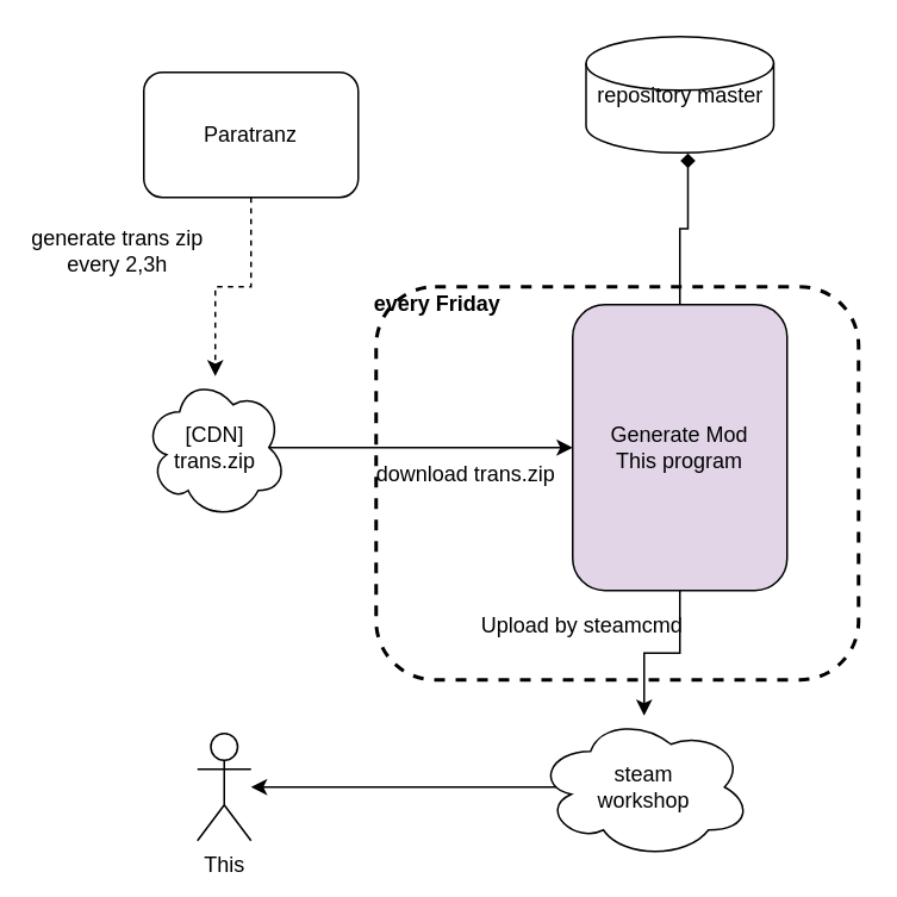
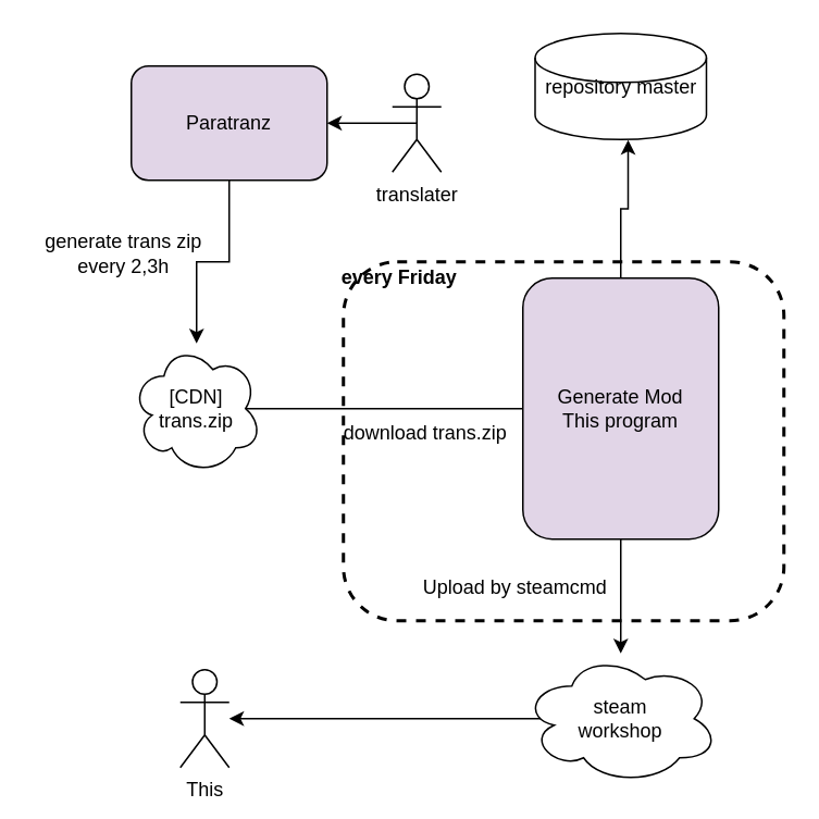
  <mxCell id="0" />
  <mxCell id="1" parent="0" />
- <mxCell id="2" style="edgeStyle=orthogonalEdgeStyle;rounded=0;orthogonalLoop=1;jettySize=auto;html=1;dashed=1;" parent="1" source="3" target="5" edge="1"><mxGeometry relative="1" as="geometry" /></mxCell>
- <mxCell id="3" value="Paratranz" style="rounded=1;whiteSpace=wrap;html=1;" parent="1" vertex="1"><mxGeometry x="80" y="40" width="120" height="70" as="geometry" /></mxCell>
- <mxCell id="4" style="edgeStyle=orthogonalEdgeStyle;rounded=0;orthogonalLoop=1;jettySize=auto;html=1;exitX=0.875;exitY=0.5;exitDx=0;exitDy=0;exitPerimeter=0;entryX=0;entryY=0.5;entryDx=0;entryDy=0;" parent="1" source="5" target="8" edge="1"><mxGeometry relative="1" as="geometry" /></mxCell>
+ <mxCell id="2" style="edgeStyle=orthogonalEdgeStyle;rounded=0;orthogonalLoop=1;jettySize=auto;html=1;" parent="1" source="3" target="5" edge="1"><mxGeometry relative="1" as="geometry" /></mxCell>
+ <mxCell id="3" value="Paratranz" style="rounded=1;whiteSpace=wrap;html=1;fillColor=#e1d5e7;" parent="1" vertex="1"><mxGeometry x="80" y="40" width="120" height="70" as="geometry" /></mxCell>
+ <mxCell id="4" style="edgeStyle=orthogonalEdgeStyle;rounded=0;orthogonalLoop=1;jettySize=auto;html=1;exitX=0.875;exitY=0.5;exitDx=0;exitDy=0;exitPerimeter=0;entryX=0;entryY=0.5;entryDx=0;entryDy=0;endArrow=none;" parent="1" source="5" target="8" edge="1"><mxGeometry relative="1" as="geometry" /></mxCell>
  <mxCell id="5" value="[CDN]&lt;br&gt;trans.zip" style="ellipse;shape=cloud;whiteSpace=wrap;html=1;" parent="1" vertex="1"><mxGeometry x="80" y="210" width="80" height="80" as="geometry" /></mxCell>
  <mxCell id="6" style="edgeStyle=orthogonalEdgeStyle;rounded=0;orthogonalLoop=1;jettySize=auto;html=1;exitX=0.5;exitY=1;exitDx=0;exitDy=0;" parent="1" source="8" target="10" edge="1"><mxGeometry relative="1" as="geometry" /></mxCell>
- <mxCell id="7" style="edgeStyle=orthogonalEdgeStyle;rounded=0;orthogonalLoop=1;jettySize=auto;html=1;exitX=0.5;exitY=0;exitDx=0;exitDy=0;entryX=0.543;entryY=1.005;entryDx=0;entryDy=0;entryPerimeter=0;endArrow=diamond;" parent="1" source="8" target="19" edge="1"><mxGeometry relative="1" as="geometry" /></mxCell>
+ <mxCell id="7" style="edgeStyle=orthogonalEdgeStyle;rounded=0;orthogonalLoop=1;jettySize=auto;html=1;exitX=0.5;exitY=0;exitDx=0;exitDy=0;entryX=0.543;entryY=1.005;entryDx=0;entryDy=0;entryPerimeter=0;" parent="1" source="8" target="19" edge="1"><mxGeometry relative="1" as="geometry" /></mxCell>
  <mxCell id="8" value="Generate Mod&lt;br&gt;This program" style="rounded=1;whiteSpace=wrap;html=1;fillColor=#e1d5e7;" parent="1" vertex="1"><mxGeometry x="320" y="170" width="120" height="160" as="geometry" /></mxCell>
  <mxCell id="9" style="edgeStyle=orthogonalEdgeStyle;rounded=0;orthogonalLoop=1;jettySize=auto;html=1;exitX=0.875;exitY=0.5;exitDx=0;exitDy=0;exitPerimeter=0;" parent="1" source="10" target="14" edge="1"><mxGeometry relative="1" as="geometry" /></mxCell>
- <mxCell id="10" value="steam&lt;br&gt;workshop" style="ellipse;shape=cloud;whiteSpace=wrap;html=1;" parent="1" vertex="1"><mxGeometry x="300" y="400" width="120" height="80" as="geometry" /></mxCell>
- <mxCell id="11" value="generate trans zip&lt;br&gt;every 2,3h" style="text;html=1;align=center;verticalAlign=middle;resizable=0;points=[];autosize=1;" parent="1" vertex="1"><mxGeometry x="10" y="125" width="110" height="30" as="geometry" /></mxCell>
+ <mxCell id="10" value="steam&lt;br&gt;workshop" style="ellipse;shape=cloud;whiteSpace=wrap;html=1;" parent="1" vertex="1"><mxGeometry x="320" y="400" width="120" height="80" as="geometry" /></mxCell>
+ <mxCell id="11" value="generate trans zip&lt;br&gt;every 2,3h" style="text;html=1;align=center;verticalAlign=middle;resizable=0;points=[];autosize=1;" parent="1" vertex="1"><mxGeometry x="20" y="140" width="110" height="30" as="geometry" /></mxCell>
+ <mxCell id="12" style="edgeStyle=orthogonalEdgeStyle;rounded=0;orthogonalLoop=1;jettySize=auto;html=1;exitX=0.5;exitY=0.5;exitDx=0;exitDy=0;exitPerimeter=0;entryX=1;entryY=0.5;entryDx=0;entryDy=0;" parent="1" source="13" target="3" edge="1"><mxGeometry relative="1" as="geometry" /></mxCell>
+ <mxCell id="13" value="translater" style="shape=umlActor;verticalLabelPosition=bottom;verticalAlign=top;html=1;outlineConnect=0;" parent="1" vertex="1"><mxGeometry x="240" y="45" width="30" height="60" as="geometry" /></mxCell>
  <mxCell id="14" value="This" style="shape=umlActor;verticalLabelPosition=bottom;verticalAlign=top;html=1;outlineConnect=0;" parent="1" vertex="1"><mxGeometry x="110" y="410" width="30" height="60" as="geometry" /></mxCell>
  <mxCell id="15" value="every Friday" style="text;html=1;align=center;verticalAlign=middle;resizable=0;points=[];autosize=1;fontStyle=1" parent="1" vertex="1"><mxGeometry x="199" y="160" width="90" height="20" as="geometry" /></mxCell>
  <mxCell id="16" value="" style="rounded=1;whiteSpace=wrap;html=1;fillColor=none;dashed=1;strokeWidth=2;" parent="1" vertex="1"><mxGeometry x="210" y="160" width="270" height="220" as="geometry" /></mxCell>
- <mxCell id="17" value="Upload by steamcmd" style="text;html=1;align=center;verticalAlign=middle;resizable=0;points=[];autosize=1;" parent="1" vertex="1"><mxGeometry x="260" y="340" width="130" height="20" as="geometry" /></mxCell>
+ <mxCell id="17" value="Upload by steamcmd" style="text;html=1;align=center;verticalAlign=middle;resizable=0;points=[];autosize=1;" parent="1" vertex="1"><mxGeometry x="250" y="350" width="130" height="20" as="geometry" /></mxCell>
  <mxCell id="18" value="download trans.zip" style="text;html=1;align=center;verticalAlign=middle;resizable=0;points=[];autosize=1;" parent="1" vertex="1"><mxGeometry x="200" y="255" width="120" height="20" as="geometry" /></mxCell>
  <mxCell id="19" value="repository master" style="shape=cylinder2;whiteSpace=wrap;html=1;boundedLbl=1;backgroundOutline=1;size=15;" parent="1" vertex="1"><mxGeometry x="327.5" y="20" width="105" height="65" as="geometry" /></mxCell>
